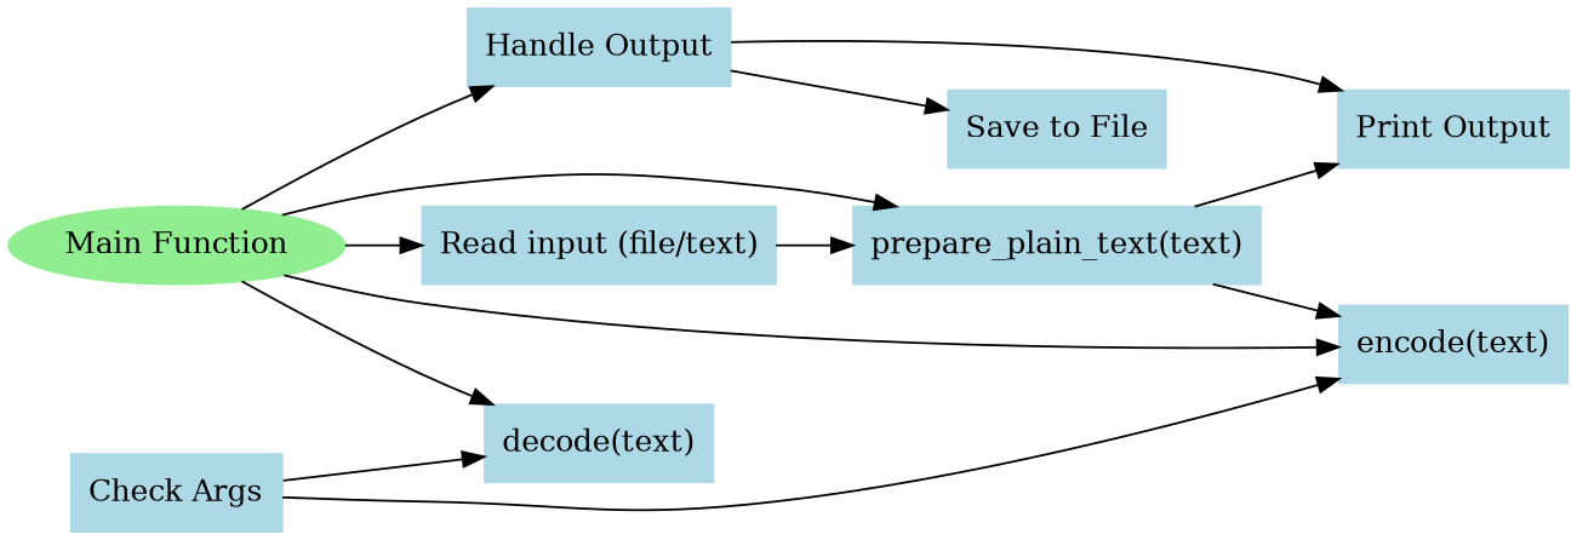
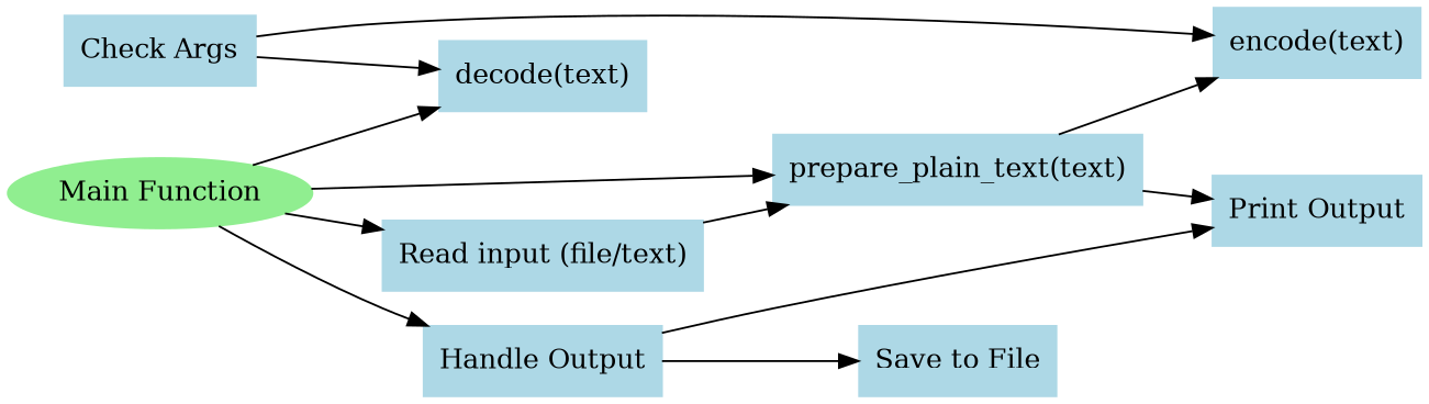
  digraph {
    rankdir=LR
    node [color=lightblue shape=box style=filled]
    n1 [label="prepare_plain_text(text)"]
    n2 [label="encode(text)"]
    "Print Output"
    n4 [label="decode(text)"]
    n5 [color=lightgreen label="Main Function" shape=ellipse]
    "Read input (file/text)"
    "Handle Output"
    "Check Args"
    "Save to File"
    n1 -> n2
    n1 -> "Print Output"
    n5 -> n1
-   n5 -> n2
    n5 -> n4
    n5 -> "Read input (file/text)"
    n5 -> "Handle Output"
    "Read input (file/text)" -> n1
    "Handle Output" -> "Print Output"
    "Handle Output" -> "Save to File"
    "Check Args" -> n2
    "Check Args" -> n4
  }
